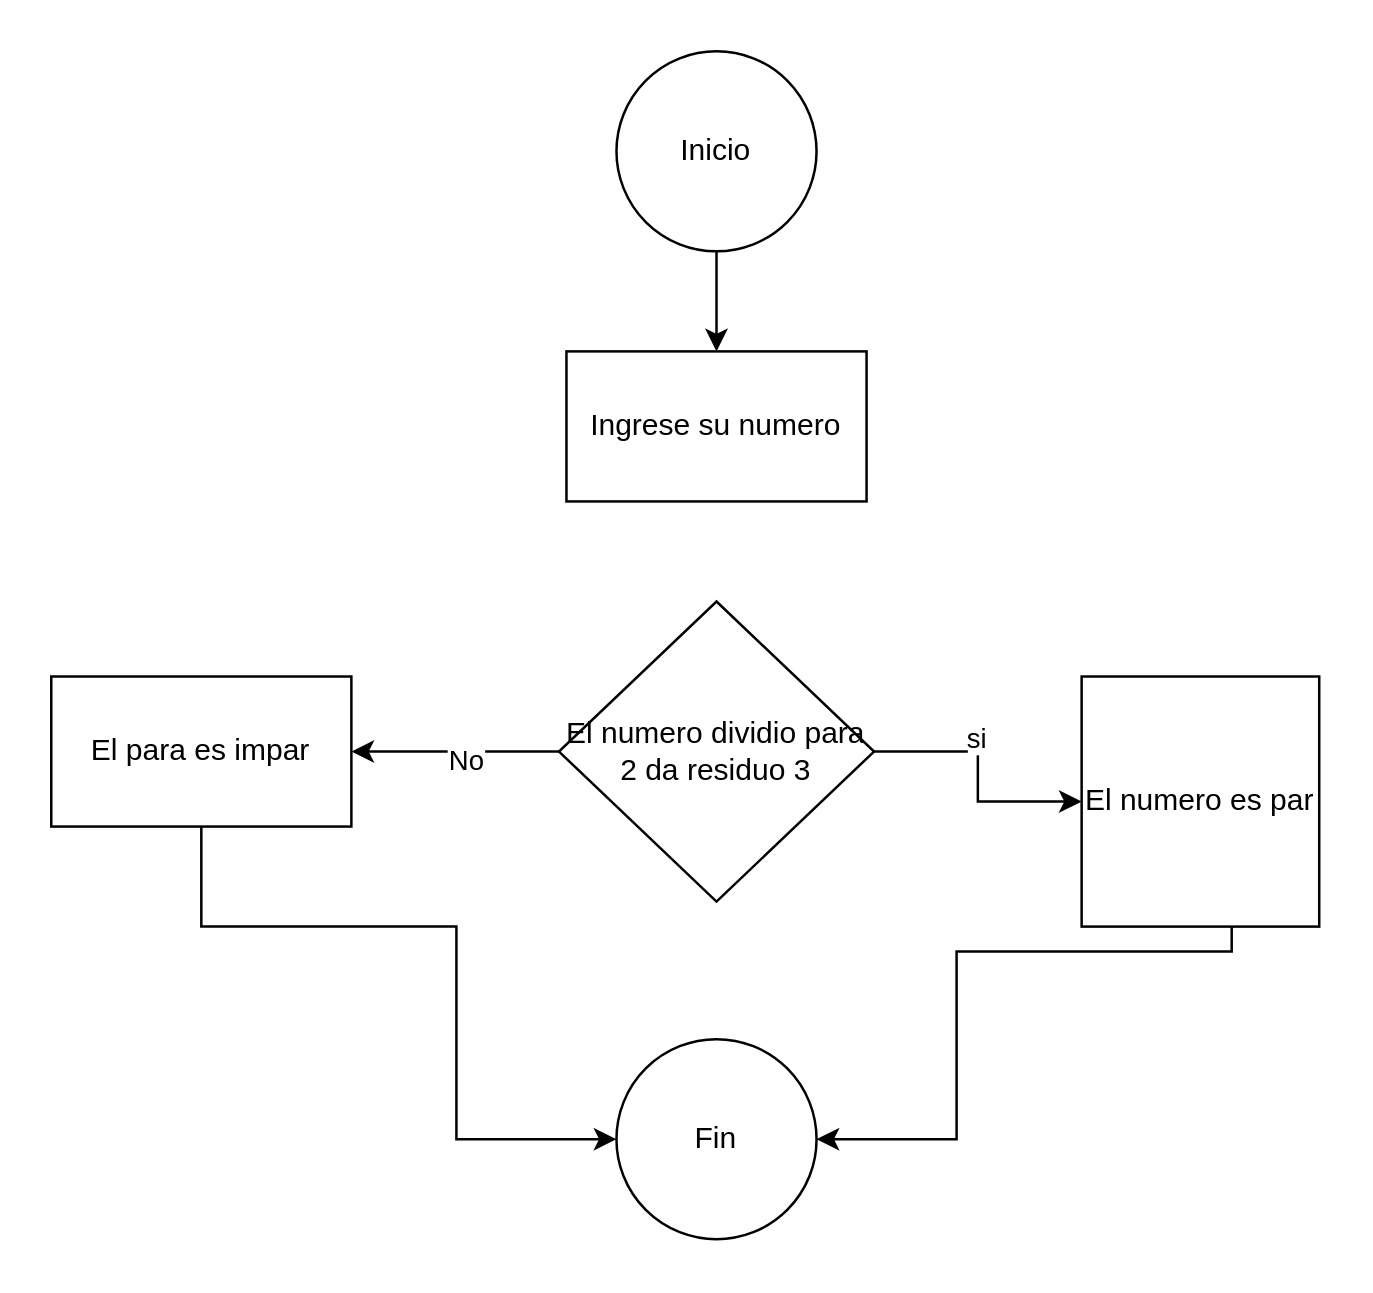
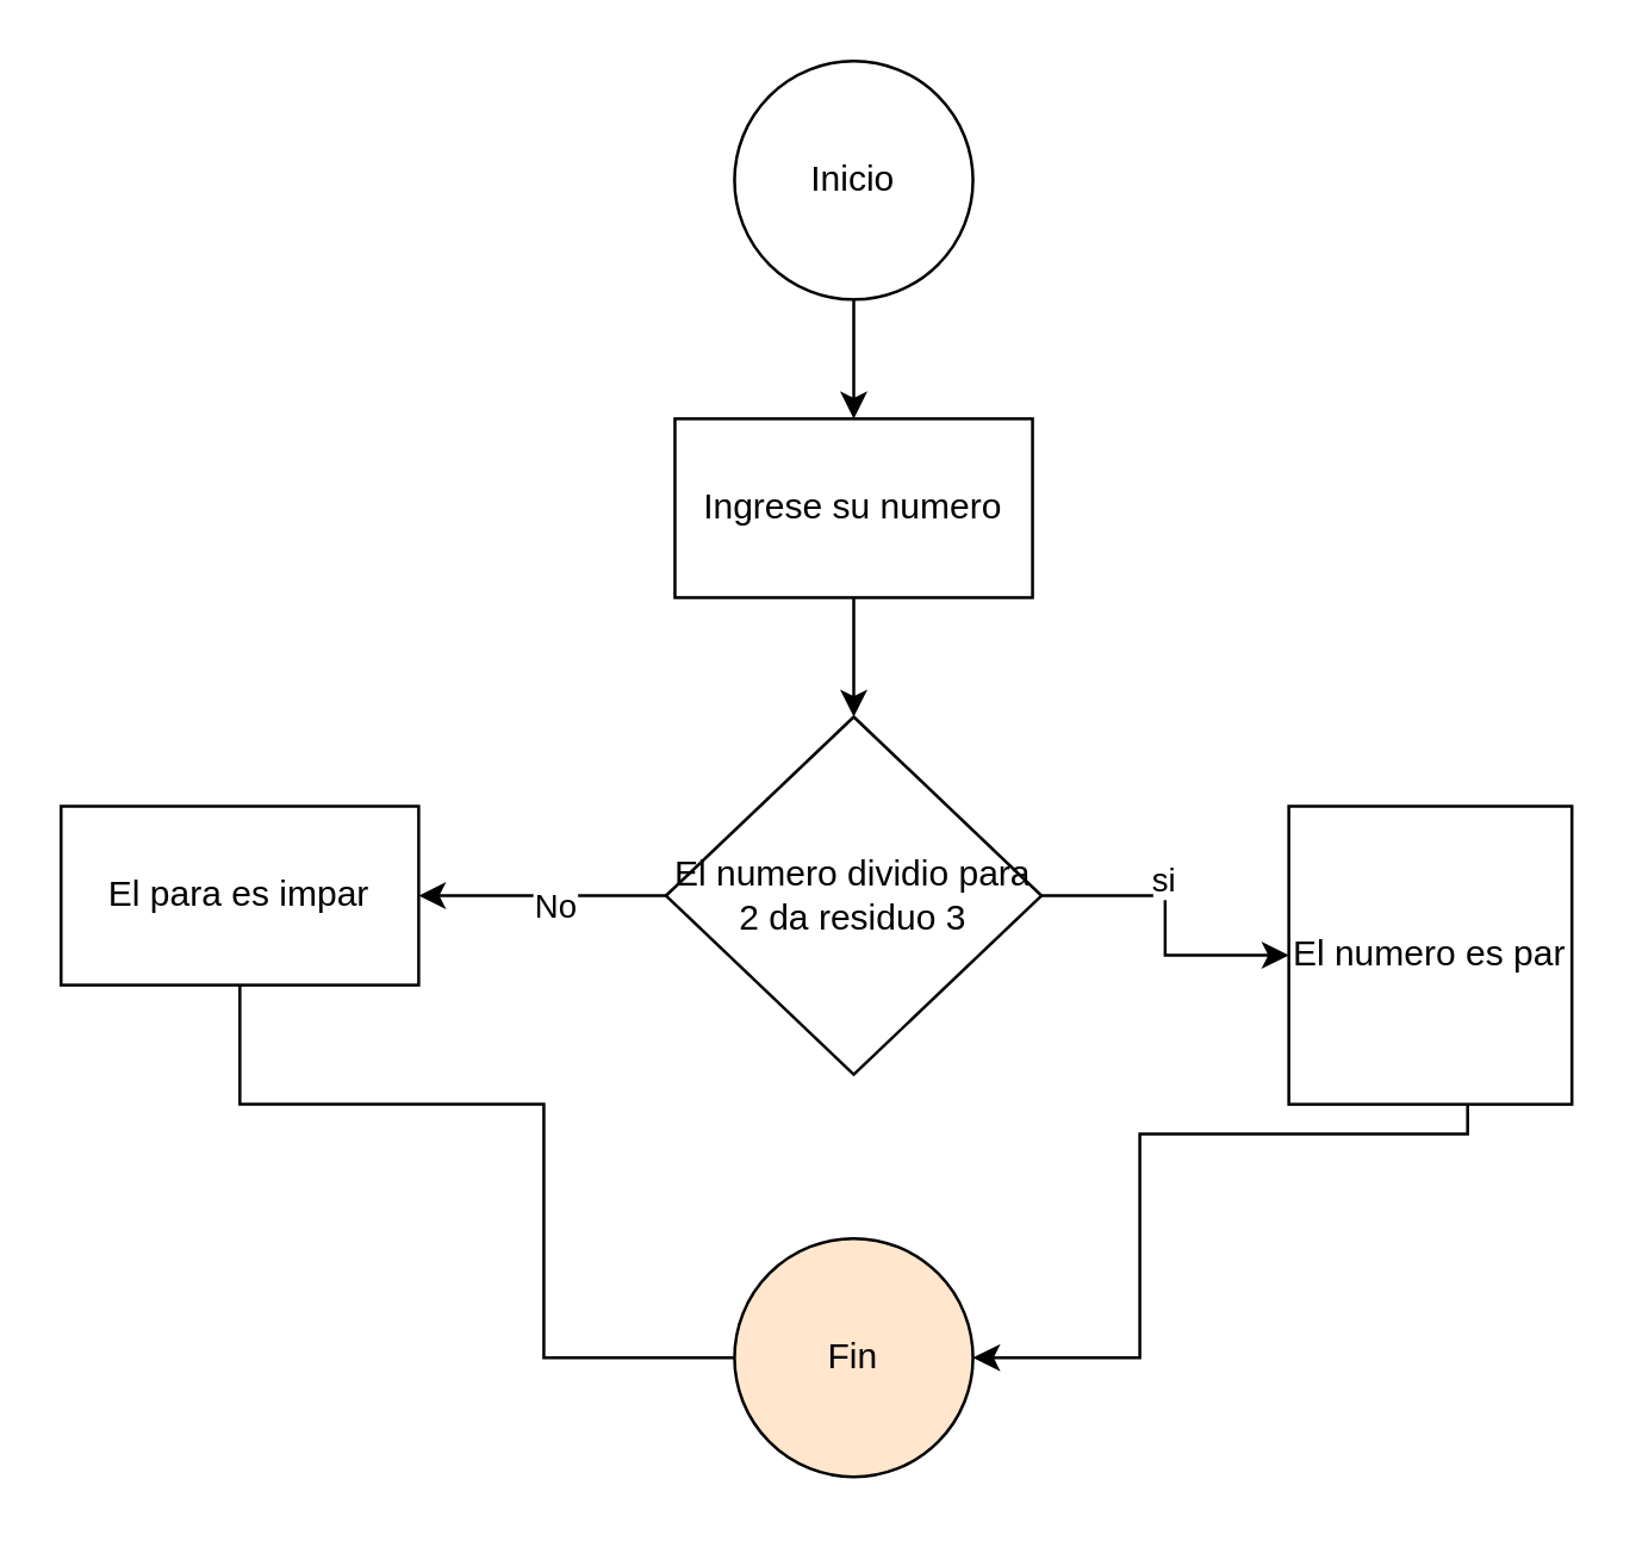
  <mxCell id="0" />
  <mxCell id="1" parent="0" />
  <mxCell id="2" value="" style="edgeStyle=orthogonalEdgeStyle;rounded=0;orthogonalLoop=1;jettySize=auto;html=1;" edge="1" parent="1" source="3" target="5"><mxGeometry relative="1" as="geometry" /></mxCell>
  <mxCell id="3" value="Inicio" style="ellipse;whiteSpace=wrap;html=1;aspect=fixed;" vertex="1" parent="1"><mxGeometry x="246" y="20" width="80" height="80" as="geometry" /></mxCell>
+ <mxCell id="4" value="" style="edgeStyle=orthogonalEdgeStyle;rounded=0;orthogonalLoop=1;jettySize=auto;html=1;" edge="1" parent="1" source="5" target="10"><mxGeometry relative="1" as="geometry" /></mxCell>
  <mxCell id="5" value="Ingrese su numero" style="whiteSpace=wrap;html=1;" vertex="1" parent="1"><mxGeometry x="226" y="140" width="120" height="60" as="geometry" /></mxCell>
  <mxCell id="6" value="" style="edgeStyle=orthogonalEdgeStyle;rounded=0;orthogonalLoop=1;jettySize=auto;html=1;" edge="1" parent="1" source="10" target="12"><mxGeometry relative="1" as="geometry" /></mxCell>
  <mxCell id="7" value="si" style="edgeLabel;html=1;align=center;verticalAlign=middle;resizable=0;points=[];" vertex="1" connectable="0" parent="6"><mxGeometry x="-0.224" y="6" relative="1" as="geometry"><mxPoint as="offset" /></mxGeometry></mxCell>
  <mxCell id="8" value="" style="edgeStyle=orthogonalEdgeStyle;rounded=0;orthogonalLoop=1;jettySize=auto;html=1;" edge="1" parent="1" source="10" target="14"><mxGeometry relative="1" as="geometry"><Array as="points"><mxPoint x="182" y="300" /><mxPoint x="182" y="300" /></Array></mxGeometry></mxCell>
  <mxCell id="9" value="No" style="edgeLabel;html=1;align=center;verticalAlign=middle;resizable=0;points=[];" vertex="1" connectable="0" parent="8"><mxGeometry x="-0.092" y="3" relative="1" as="geometry"><mxPoint as="offset" /></mxGeometry></mxCell>
  <mxCell id="10" value="El numero dividio para 2 da residuo 3" style="rhombus;whiteSpace=wrap;html=1;" vertex="1" parent="1"><mxGeometry x="223" y="240" width="126" height="120" as="geometry" /></mxCell>
  <mxCell id="11" style="edgeStyle=orthogonalEdgeStyle;rounded=0;orthogonalLoop=1;jettySize=auto;html=1;entryX=1;entryY=0.5;entryDx=0;entryDy=0;" edge="1" parent="1" source="12" target="15"><mxGeometry relative="1" as="geometry"><Array as="points"><mxPoint x="492" y="380" /><mxPoint x="382" y="380" /><mxPoint x="382" y="455" /></Array></mxGeometry></mxCell>
  <mxCell id="12" value="El numero es par" style="whiteSpace=wrap;html=1;" vertex="1" parent="1"><mxGeometry x="432" y="270" width="95" height="100" as="geometry" /></mxCell>
- <mxCell id="13" style="edgeStyle=orthogonalEdgeStyle;rounded=0;orthogonalLoop=1;jettySize=auto;html=1;entryX=0;entryY=0.5;entryDx=0;entryDy=0;exitX=0.5;exitY=1;exitDx=0;exitDy=0;" edge="1" parent="1" source="14" target="15"><mxGeometry relative="1" as="geometry"><Array as="points"><mxPoint x="80" y="370" /><mxPoint x="182" y="370" /><mxPoint x="182" y="455" /></Array></mxGeometry></mxCell>
+ <mxCell id="13" style="edgeStyle=orthogonalEdgeStyle;rounded=0;orthogonalLoop=1;jettySize=auto;html=1;entryX=0;entryY=0.5;entryDx=0;entryDy=0;exitX=0.5;exitY=1;exitDx=0;exitDy=0;endArrow=none;" edge="1" parent="1" source="14" target="15"><mxGeometry relative="1" as="geometry"><Array as="points"><mxPoint x="80" y="370" /><mxPoint x="182" y="370" /><mxPoint x="182" y="455" /></Array></mxGeometry></mxCell>
  <mxCell id="14" value="El para es impar" style="whiteSpace=wrap;html=1;" vertex="1" parent="1"><mxGeometry x="20" y="270" width="120" height="60" as="geometry" /></mxCell>
- <mxCell id="15" value="Fin" style="ellipse;whiteSpace=wrap;html=1;aspect=fixed;" vertex="1" parent="1"><mxGeometry x="246" y="415" width="80" height="80" as="geometry" /></mxCell>
+ <mxCell id="15" value="Fin" style="ellipse;whiteSpace=wrap;html=1;aspect=fixed;fillColor=#ffe6cc;" vertex="1" parent="1"><mxGeometry x="246" y="415" width="80" height="80" as="geometry" /></mxCell>
